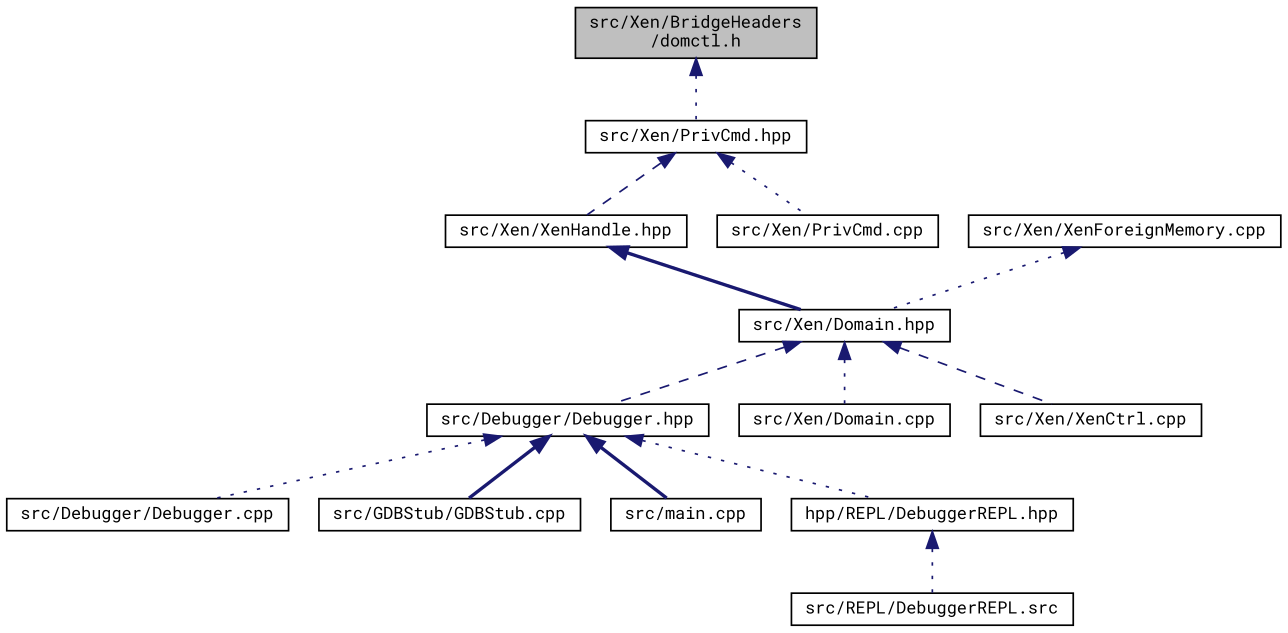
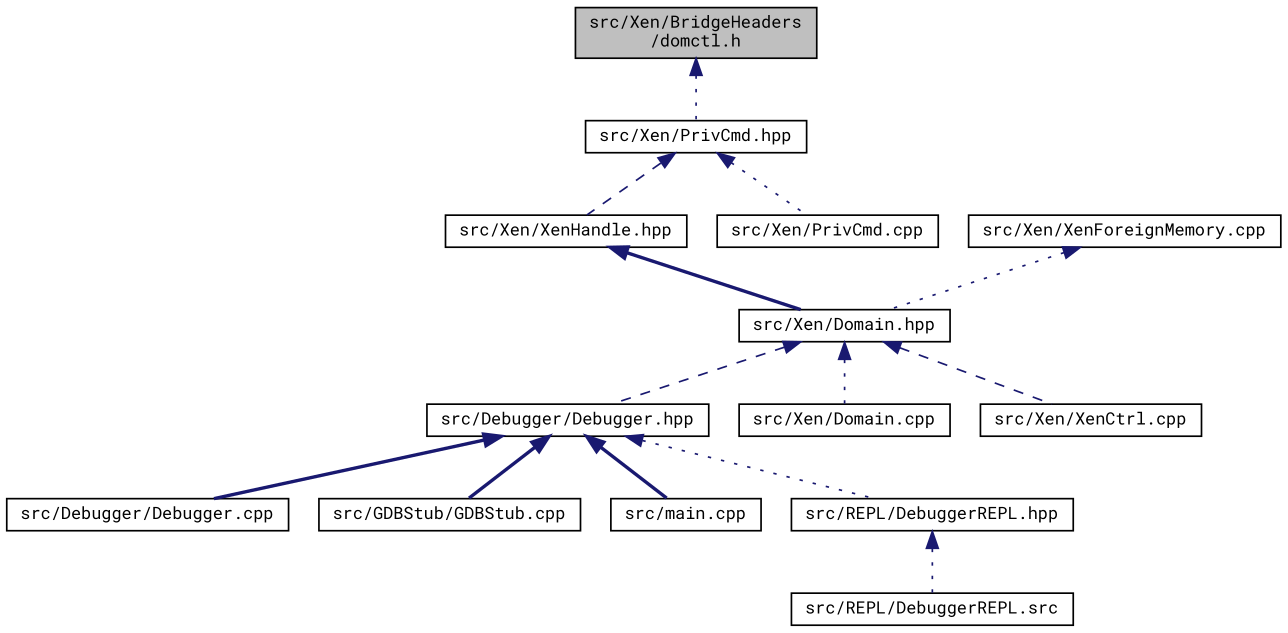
  digraph {
    fontname="Roboto Mono"
    node [color=black fillcolor=white fontname="Roboto Mono" fontsize=10 shape=record style=filled]
    edge [color=midnightblue dir=back fontname="Roboto Mono" fontsize=10 labelfontname=Helvetica labelfontsize=10 style=dotted]
    n1 [fillcolor=grey75 fontcolor=black height=0.2 label="src/Xen/BridgeHeaders\l/domctl.h" width=0.4]
    n2 [height=0.2 label="src/Xen/PrivCmd.hpp" width=0.4]
    n3 [height=0.2 label="src/Xen/XenHandle.hpp" width=0.4]
    n4 [height=0.2 label="src/Xen/PrivCmd.cpp" width=0.4]
    n5 [height=0.2 label="src/Xen/Domain.hpp" width=0.4]
    n6 [height=0.2 label="src/Debugger/Debugger.hpp" width=0.4]
    n7 [height=0.2 label="src/Xen/Domain.cpp" width=0.4]
    n8 [height=0.2 label="src/Xen/XenCtrl.cpp" width=0.4]
    n9 [height=0.2 label="src/Debugger/Debugger.cpp" width=0.4]
    n10 [height=0.2 label="src/GDBStub/GDBStub.cpp" width=0.4]
    n11 [height=0.2 label="src/main.cpp" width=0.4]
-   n12 [height=0.2 label="hpp/REPL/DebuggerREPL.hpp" width=0.4]
+   n12 [height=0.2 label="src/REPL/DebuggerREPL.hpp" width=0.4]
    n13 [height=0.2 label="src/Xen/XenForeignMemory.cpp" width=0.4]
    n14 [height=0.2 label="src/REPL/DebuggerREPL.src" width=0.4]
    n1 -> n2
    n2 -> n3 [style=dashed]
    n2 -> n4
    n3 -> n5 [style=bold]
    n5 -> n6 [style=dashed]
    n5 -> n7
    n5 -> n8 [style=dashed]
-   n6 -> n9
+   n6 -> n9 [style=bold]
    n6 -> n10 [style=bold]
    n6 -> n11 [style=bold]
    n6 -> n12
    n12 -> n14
    n13 -> n5
  }
